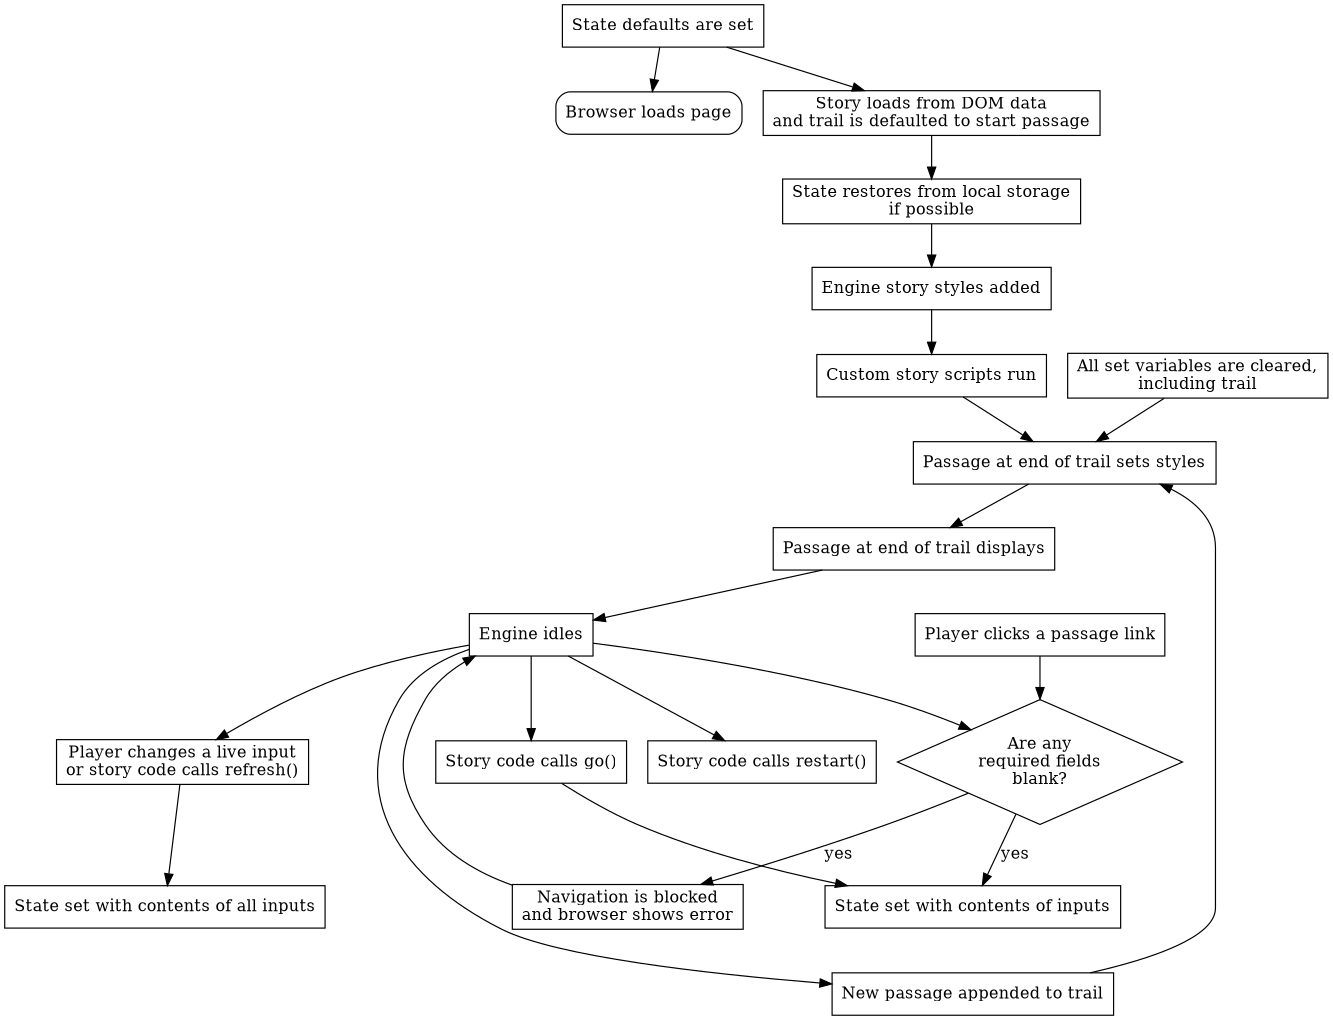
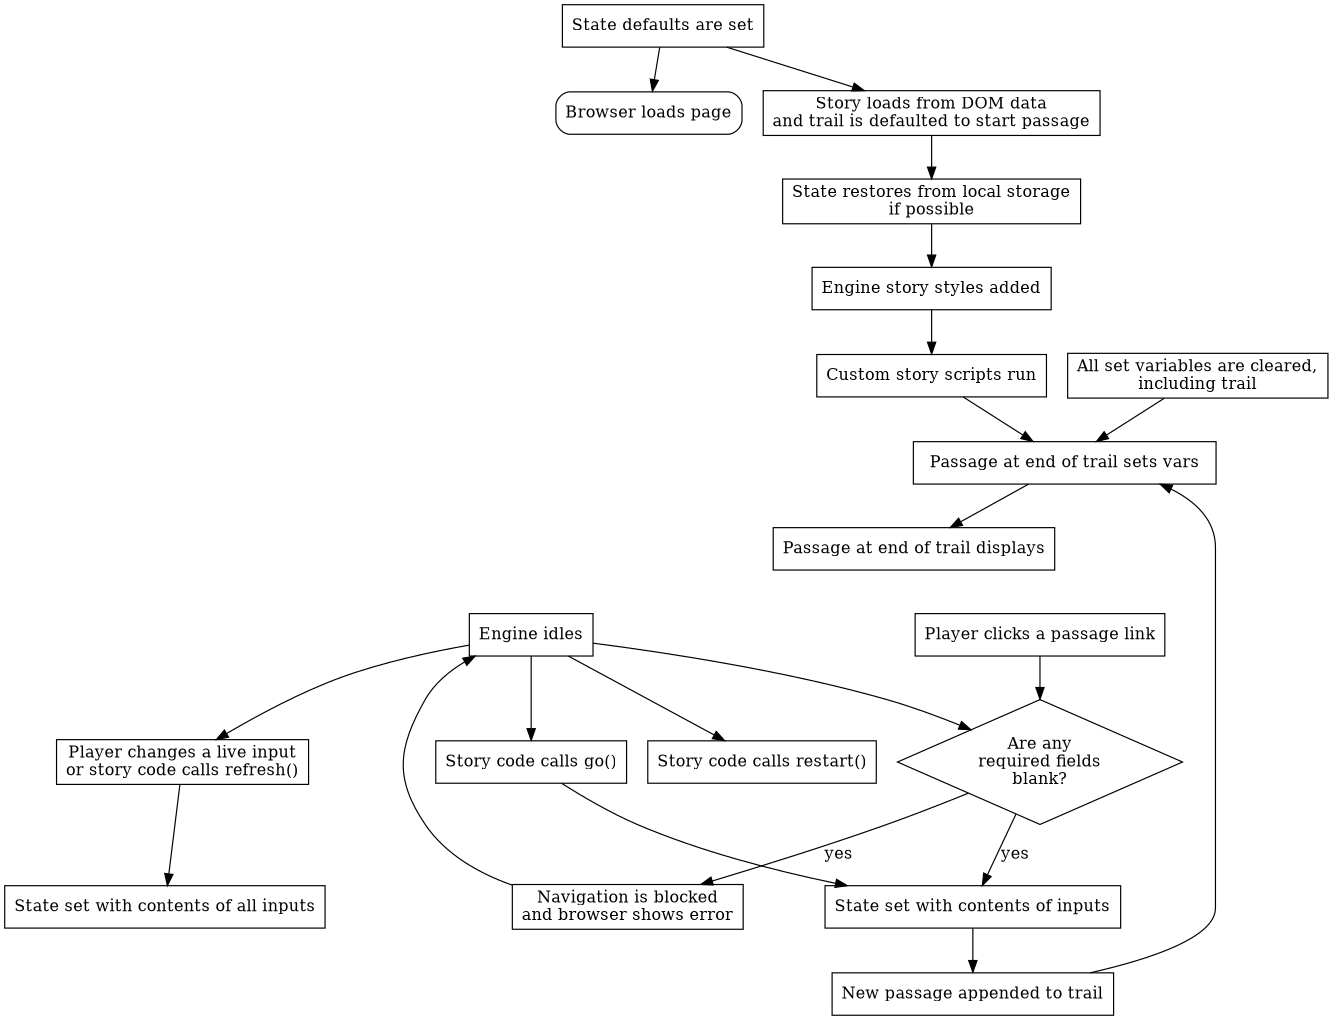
  digraph {
    node [shape=box]
    n1 [label="Browser loads page" style=rounded]
    n2 [label="State defaults are set"]
    n3 [label="Story loads from DOM data\nand trail is defaulted to start passage"]
    n4 [label="State restores from local storage\nif possible"]
    n5 [label="Engine story styles added"]
    n6 [label="Custom story scripts run"]
-   n7 [label="Passage at end of trail sets styles"]
+   n7 [label="Passage at end of trail sets vars"]
    n8 [label="Passage at end of trail displays"]
    n9 [label="Engine idles"]
    n10 [label="Story code calls go()"]
    n11 [label="Story code calls restart()"]
    n12 [label="Player changes a live input\nor story code calls refresh()"]
    n13 [label="Are any\nrequired fields\nblank?" shape=diamond]
    n14 [label="Player clicks a passage link"]
    n15 [label="State set with contents of inputs"]
    n16 [label="State set with contents of all inputs"]
    n17 [label="Navigation is blocked\nand browser shows error"]
    n18 [label="New passage appended to trail"]
    n19 [label="All set variables are cleared,\nincluding trail"]
    n2 -> n1
    n2 -> n3
    n3 -> n4
    n4 -> n5
    n5 -> n6
    n6 -> n7
    n7 -> n8
-   n8 -> n9
    n9 -> n10
    n9 -> n11
    n9 -> n12
    n9 -> n13
    n10 -> n15
    n12 -> n16
    n13 -> n15 [label=yes]
    n13 -> n17 [label=yes]
    n14 -> n13
-   n9 -> n18
+   n15 -> n18
    n17 -> n9
    n18 -> n7
    n19 -> n7
  }
